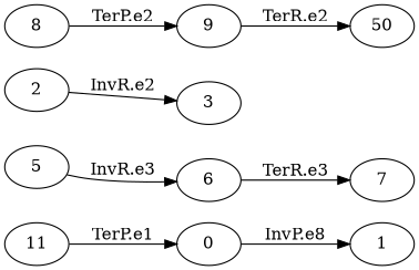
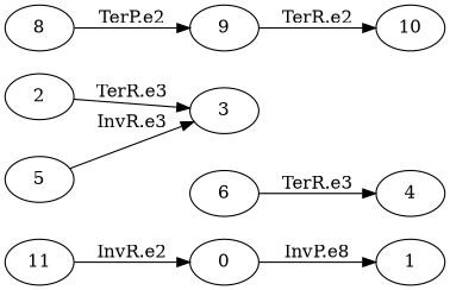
  digraph {
    rankdir=LR
    0
    1
    2
    3
    5
    6
-   7
+   7 [label=4]
    8
    9
-   10 [label=50]
+   10
    11
    0 -> 1 [label="InvP.e8"]
-   2 -> 3 [label="InvR.e2"]
-   5 -> 6 [label="InvR.e3"]
+   2 -> 3 [label="TerR.e3"]
+   5 -> 3 [label="InvR.e3"]
    6 -> 7 [label="TerR.e3"]
    8 -> 9 [label="TerP.e2"]
    9 -> 10 [label="TerR.e2"]
-   11 -> 0 [label="TerP.e1"]
+   11 -> 0 [label="InvR.e2"]
  }
